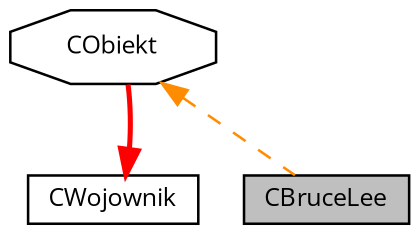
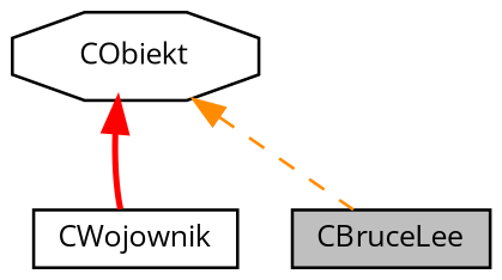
  digraph {
    fontname="Open Sans"
    node [color=black fillcolor=white fontname="Open Sans" fontsize=10 shape=box style=filled]
    edge [dir=back fontname="Open Sans" fontsize=10 labelfontname=Helvetica labelfontsize=10]
    n1 [fillcolor=grey75 fontcolor=black height=0.2 label=CBruceLee width=0.4]
    n2 [height=0.2 label=CWojownik width=0.4]
    n3 [height=0.2 label=CObiekt shape=octagon width=0.4]
    n3 -> n1 [color=darkorange style=dashed]
-   n2 -> n3 [color=red style=bold]
+   n3 -> n2 [color=red style=bold]
  }
